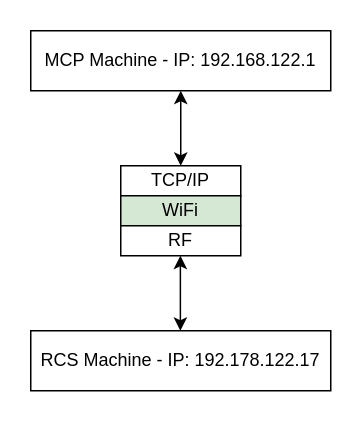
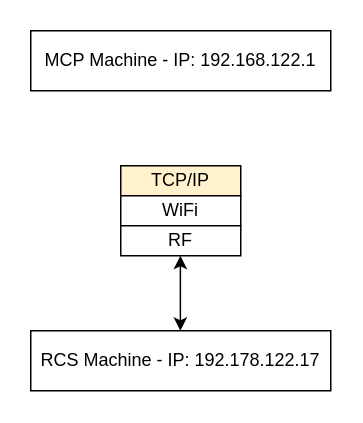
  <mxCell id="0" />
  <mxCell id="1" parent="0" />
  <mxCell id="2" value="MCP Machine - IP:&amp;nbsp;192.168.122.1" style="rounded=0;whiteSpace=wrap;html=1;" vertex="1" parent="1"><mxGeometry x="20" y="20" width="200" height="40" as="geometry" /></mxCell>
  <mxCell id="3" value="RCS Machine - IP:&amp;nbsp;192.178.122.17" style="rounded=0;whiteSpace=wrap;html=1;" vertex="1" parent="1"><mxGeometry x="20" y="220" width="200" height="40" as="geometry" /></mxCell>
- <mxCell id="4" value="TCP/IP" style="rounded=0;whiteSpace=wrap;html=1;" vertex="1" parent="1"><mxGeometry x="80" y="110" width="80" height="20" as="geometry" /></mxCell>
- <mxCell id="5" value="WiFi" style="rounded=0;whiteSpace=wrap;html=1;fillColor=#d5e8d4;" vertex="1" parent="1"><mxGeometry x="80" y="130" width="80" height="20" as="geometry" /></mxCell>
+ <mxCell id="4" value="TCP/IP" style="rounded=0;whiteSpace=wrap;html=1;fillColor=#fff2cc;" vertex="1" parent="1"><mxGeometry x="80" y="110" width="80" height="20" as="geometry" /></mxCell>
+ <mxCell id="5" value="WiFi" style="rounded=0;whiteSpace=wrap;html=1;" vertex="1" parent="1"><mxGeometry x="80" y="130" width="80" height="20" as="geometry" /></mxCell>
  <mxCell id="6" value="RF" style="rounded=0;whiteSpace=wrap;html=1;" vertex="1" parent="1"><mxGeometry x="80" y="150" width="80" height="20" as="geometry" /></mxCell>
- <mxCell id="7" value="" style="endArrow=classic;startArrow=classic;html=1;entryX=0.5;entryY=0;entryDx=0;entryDy=0;exitX=0.5;exitY=1;exitDx=0;exitDy=0;" edge="1" parent="1" source="2" target="4"><mxGeometry width="50" height="50" relative="1" as="geometry"><mxPoint x="170" y="190" as="sourcePoint" /><mxPoint x="220" y="140" as="targetPoint" /></mxGeometry></mxCell>
  <mxCell id="8" value="" style="endArrow=classic;startArrow=classic;html=1;entryX=0.5;entryY=0;entryDx=0;entryDy=0;exitX=0.5;exitY=1;exitDx=0;exitDy=0;" edge="1" parent="1"><mxGeometry width="50" height="50" relative="1" as="geometry"><mxPoint x="119.75" y="170" as="sourcePoint" /><mxPoint x="119.75" y="220" as="targetPoint" /></mxGeometry></mxCell>
